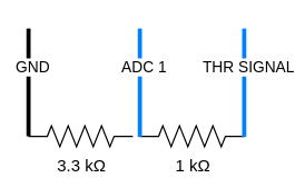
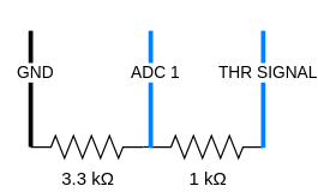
  <mxCell id="0" />
  <mxCell id="1" parent="0" />
  <mxCell id="2" value="3.3 kΩ" style="pointerEvents=1;verticalLabelPosition=bottom;shadow=0;dashed=0;align=center;html=1;verticalAlign=top;shape=mxgraph.electrical.resistors.resistor_2;rotation=0;" vertex="1" parent="1"><mxGeometry x="20" y="90" width="75" height="15" as="geometry" /></mxCell>
+ <mxCell id="3" style="edgeStyle=orthogonalEdgeStyle;rounded=0;orthogonalLoop=1;jettySize=auto;html=1;exitX=1;exitY=0.5;exitDx=0;exitDy=0;exitPerimeter=0;entryX=0;entryY=0.5;entryDx=0;entryDy=0;entryPerimeter=0;endArrow=none;endFill=0;" edge="1" parent="1" source="2" target="4"><mxGeometry relative="1" as="geometry" /></mxCell>
  <mxCell id="4" value="1 kΩ" style="pointerEvents=1;verticalLabelPosition=bottom;shadow=0;dashed=0;align=center;html=1;verticalAlign=top;shape=mxgraph.electrical.resistors.resistor_2;rotation=0;" vertex="1" parent="1"><mxGeometry x="100" y="90" width="75" height="15" as="geometry" /></mxCell>
  <mxCell id="5" value="" style="endArrow=none;html=1;rounded=0;exitX=0;exitY=0.5;exitDx=0;exitDy=0;exitPerimeter=0;strokeWidth=3;" edge="1" parent="1" source="2"><mxGeometry width="50" height="50" relative="1" as="geometry"><mxPoint x="90" y="120" as="sourcePoint" /><mxPoint x="20" y="20" as="targetPoint" /></mxGeometry></mxCell>
  <mxCell id="6" value="GND" style="edgeLabel;html=1;align=center;verticalAlign=middle;resizable=0;points=[];" vertex="1" connectable="0" parent="5"><mxGeometry x="0.283" y="-2" relative="1" as="geometry"><mxPoint as="offset" /></mxGeometry></mxCell>
  <mxCell id="7" value="" style="endArrow=none;html=1;rounded=0;exitX=0;exitY=0.5;exitDx=0;exitDy=0;exitPerimeter=0;strokeWidth=3;strokeColor=#007FFF;" edge="1" parent="1"><mxGeometry width="50" height="50" relative="1" as="geometry"><mxPoint x="100" y="98" as="sourcePoint" /><mxPoint x="100" y="20" as="targetPoint" /></mxGeometry></mxCell>
  <mxCell id="8" value="ADC 1" style="edgeLabel;html=1;align=center;verticalAlign=middle;resizable=0;points=[];" vertex="1" connectable="0" parent="7"><mxGeometry x="0.283" y="-2" relative="1" as="geometry"><mxPoint as="offset" /></mxGeometry></mxCell>
  <mxCell id="9" value="" style="endArrow=none;html=1;rounded=0;exitX=0;exitY=0.5;exitDx=0;exitDy=0;exitPerimeter=0;strokeWidth=3;strokeColor=#007FFF;" edge="1" parent="1"><mxGeometry width="50" height="50" relative="1" as="geometry"><mxPoint x="175" y="98" as="sourcePoint" /><mxPoint x="175" y="20" as="targetPoint" /></mxGeometry></mxCell>
  <mxCell id="10" value="THR SIGNAL" style="edgeLabel;html=1;align=center;verticalAlign=middle;resizable=0;points=[];" vertex="1" connectable="0" parent="9"><mxGeometry x="0.283" y="-2" relative="1" as="geometry"><mxPoint as="offset" /></mxGeometry></mxCell>
